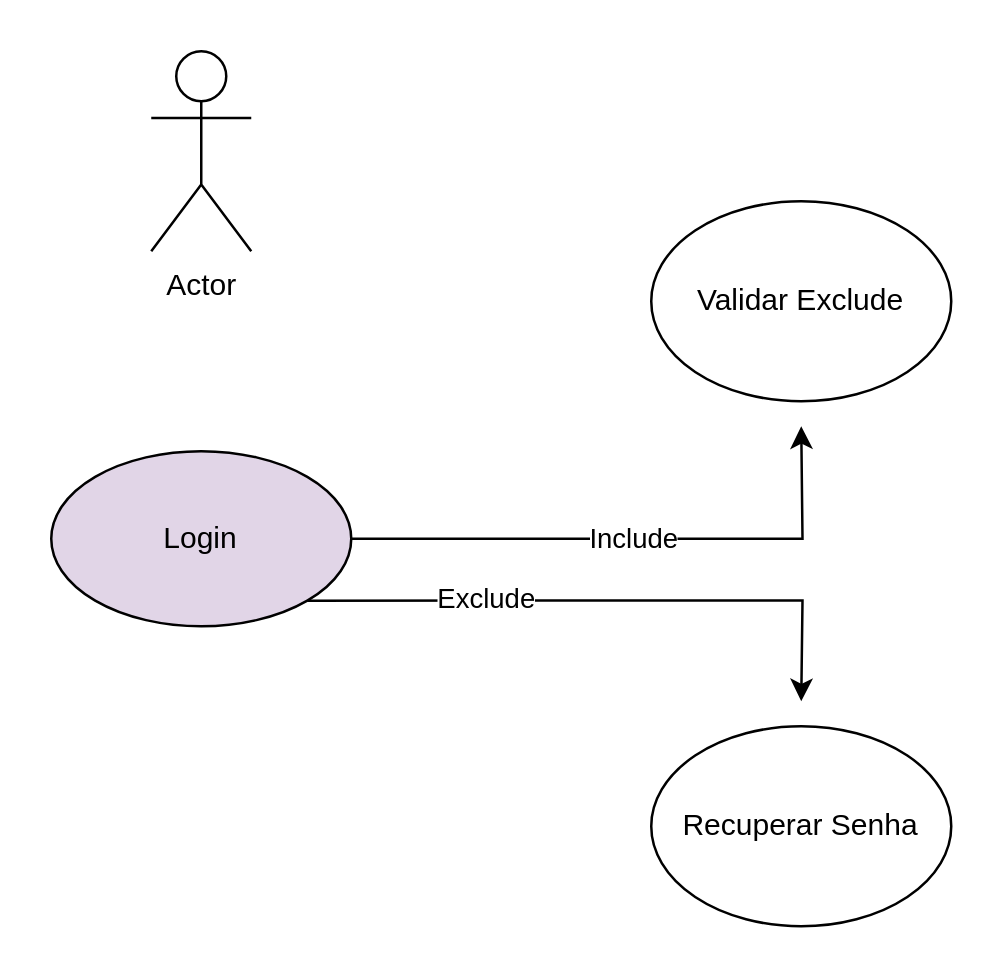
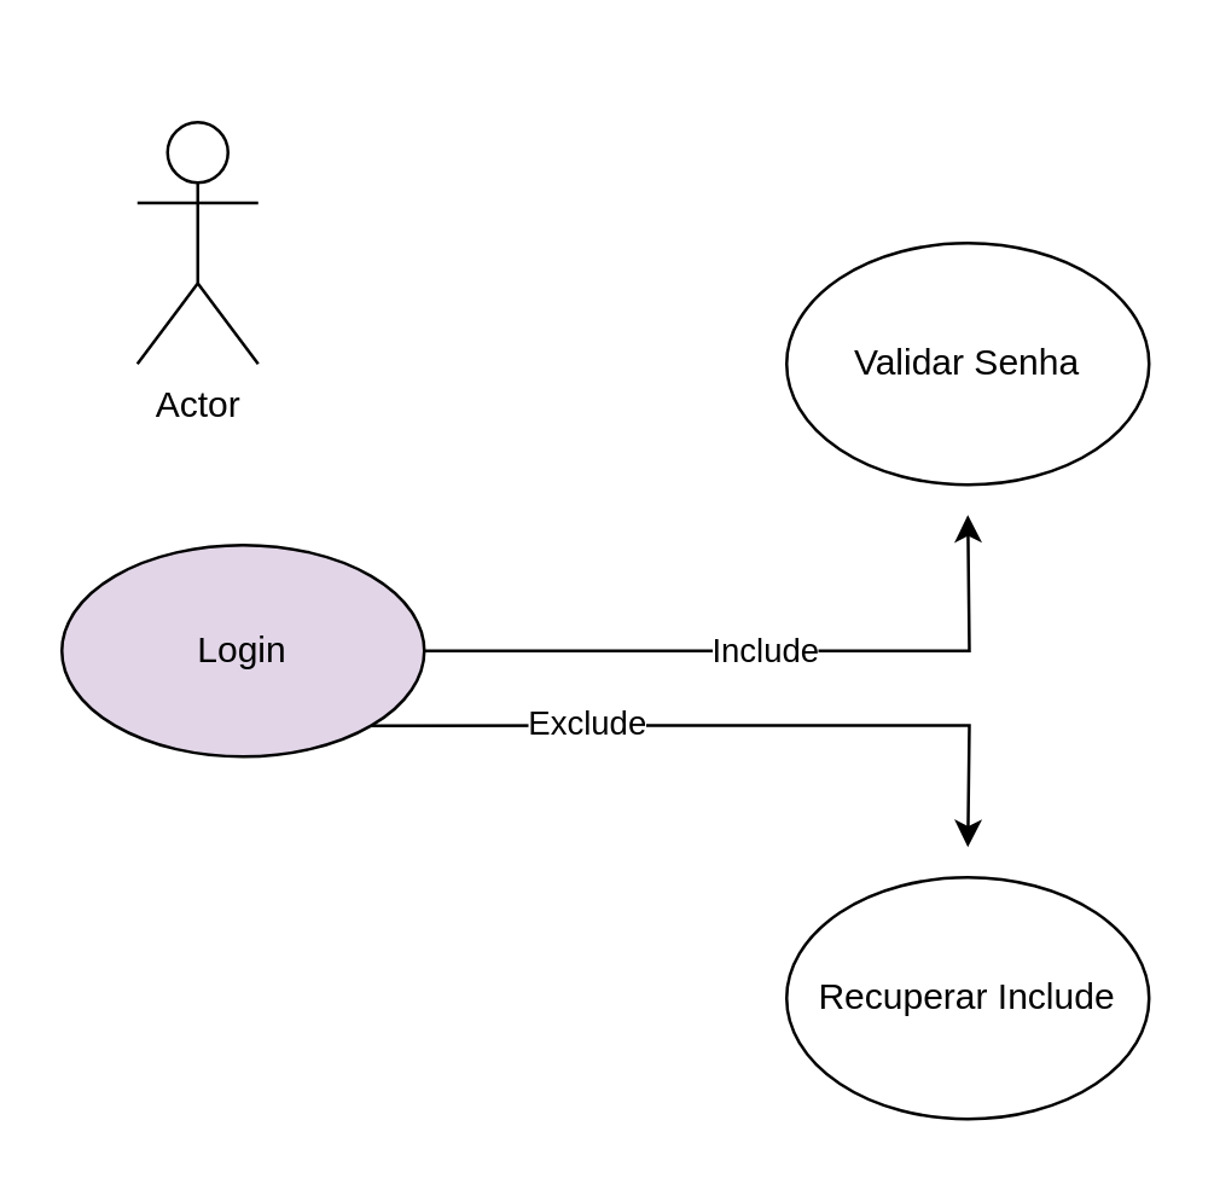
  <mxCell id="0" />
  <mxCell id="1" parent="0" />
- <mxCell id="2" value="Actor" style="shape=umlActor;verticalLabelPosition=bottom;verticalAlign=top;html=1;outlineConnect=0;" vertex="1" parent="1"><mxGeometry x="60" y="20" width="40" height="80" as="geometry" /></mxCell>
+ <mxCell id="2" value="Actor" style="shape=umlActor;verticalLabelPosition=bottom;verticalAlign=top;html=1;outlineConnect=0;" vertex="1" parent="1"><mxGeometry x="45" y="40" width="40" height="80" as="geometry" /></mxCell>
  <mxCell id="3" value="Include" style="edgeStyle=orthogonalEdgeStyle;rounded=0;orthogonalLoop=1;jettySize=auto;html=1;" edge="1" parent="1" source="6"><mxGeometry relative="1" as="geometry"><mxPoint x="320" y="170" as="targetPoint" /></mxGeometry></mxCell>
  <mxCell id="4" style="edgeStyle=orthogonalEdgeStyle;rounded=0;orthogonalLoop=1;jettySize=auto;html=1;exitX=1;exitY=1;exitDx=0;exitDy=0;" edge="1" parent="1" source="6"><mxGeometry relative="1" as="geometry"><mxPoint x="320" y="280" as="targetPoint" /></mxGeometry></mxCell>
  <mxCell id="5" value="Exclude&lt;br&gt;" style="edgeLabel;html=1;align=center;verticalAlign=middle;resizable=0;points=[];" vertex="1" connectable="0" parent="4"><mxGeometry x="-0.407" y="1" relative="1" as="geometry"><mxPoint as="offset" /></mxGeometry></mxCell>
  <mxCell id="6" value="Login" style="ellipse;whiteSpace=wrap;html=1;fillColor=#e1d5e7;" vertex="1" parent="1"><mxGeometry x="20" y="180" width="120" height="70" as="geometry" /></mxCell>
- <mxCell id="7" value="Validar Exclude" style="ellipse;whiteSpace=wrap;html=1;" vertex="1" parent="1"><mxGeometry x="260" y="80" width="120" height="80" as="geometry" /></mxCell>
- <mxCell id="8" value="Recuperar Senha" style="ellipse;whiteSpace=wrap;html=1;" vertex="1" parent="1"><mxGeometry x="260" y="290" width="120" height="80" as="geometry" /></mxCell>
+ <mxCell id="7" value="Validar Senha" style="ellipse;whiteSpace=wrap;html=1;" vertex="1" parent="1"><mxGeometry x="260" y="80" width="120" height="80" as="geometry" /></mxCell>
+ <mxCell id="8" value="Recuperar Include" style="ellipse;whiteSpace=wrap;html=1;" vertex="1" parent="1"><mxGeometry x="260" y="290" width="120" height="80" as="geometry" /></mxCell>
